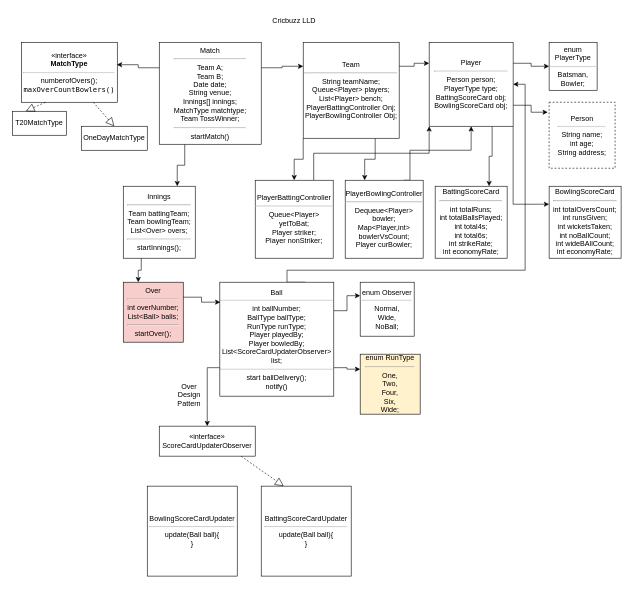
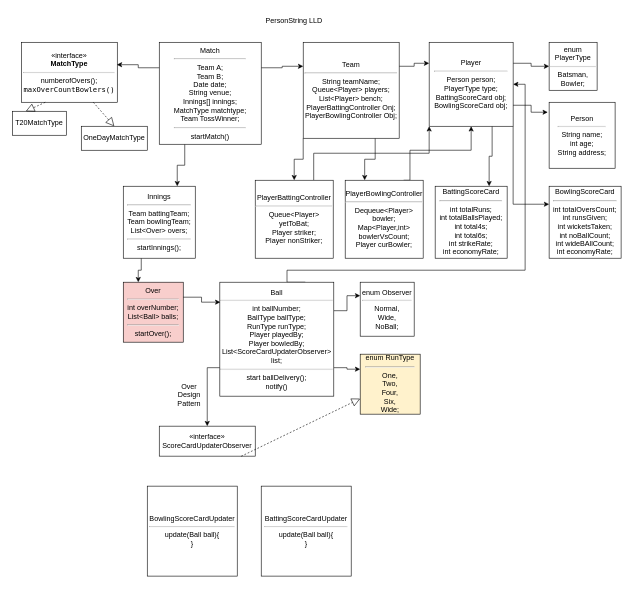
  <mxCell id="0" />
  <mxCell id="1" parent="0" />
- <mxCell id="2" value="Cricbuzz LLD" style="text;html=1;align=center;verticalAlign=middle;whiteSpace=wrap;rounded=0;" vertex="1" parent="1"><mxGeometry x="385" y="20" width="210" height="30" as="geometry" /></mxCell>
+ <mxCell id="2" value="PersonString LLD" style="text;html=1;align=center;verticalAlign=middle;whiteSpace=wrap;rounded=0;" vertex="1" parent="1"><mxGeometry x="385" y="20" width="210" height="30" as="geometry" /></mxCell>
  <mxCell id="3" style="edgeStyle=orthogonalEdgeStyle;rounded=0;orthogonalLoop=1;jettySize=auto;html=1;exitX=1;exitY=0.25;exitDx=0;exitDy=0;entryX=0;entryY=0.25;entryDx=0;entryDy=0;" edge="1" parent="1" source="5" target="15"><mxGeometry relative="1" as="geometry" /></mxCell>
  <mxCell id="4" style="edgeStyle=orthogonalEdgeStyle;rounded=0;orthogonalLoop=1;jettySize=auto;html=1;exitX=0.25;exitY=1;exitDx=0;exitDy=0;entryX=0.75;entryY=0;entryDx=0;entryDy=0;" edge="1" parent="1" source="5" target="30"><mxGeometry relative="1" as="geometry" /></mxCell>
  <mxCell id="5" value="Match&lt;hr&gt;Team A;&lt;div&gt;Team B;&lt;/div&gt;&lt;div&gt;Date date;&lt;/div&gt;&lt;div&gt;String venue;&lt;/div&gt;&lt;div&gt;Innings[] innings;&lt;/div&gt;&lt;div&gt;MatchType matchtype;&lt;/div&gt;&lt;div&gt;Team TossWinner;&lt;/div&gt;&lt;div&gt;&lt;hr&gt;startMatch()&lt;/div&gt;" style="whiteSpace=wrap;html=1;aspect=fixed;" vertex="1" parent="1"><mxGeometry x="265" width="170" height="170" as="geometry" y="70" /></mxCell>
  <mxCell id="6" value="«interface»&lt;br&gt;&lt;b&gt;MatchType&lt;/b&gt;&lt;hr&gt;numberofOvers();&lt;div&gt;&lt;code&gt;maxOverCountBowlers()&lt;/code&gt;&lt;br&gt;&lt;/div&gt;" style="html=1;whiteSpace=wrap;" vertex="1" parent="1"><mxGeometry x="35" width="160" height="100" as="geometry" y="70" /></mxCell>
  <mxCell id="7" value="OneDayMatchType" style="rounded=0;whiteSpace=wrap;html=1;" vertex="1" parent="1"><mxGeometry x="135" y="210" width="110" height="40" as="geometry" /></mxCell>
  <mxCell id="8" value="T20MatchType" style="rounded=0;whiteSpace=wrap;html=1;" vertex="1" parent="1"><mxGeometry x="20" y="185" width="90" height="40" as="geometry" /></mxCell>
  <mxCell id="9" value="" style="endArrow=block;dashed=1;endFill=0;endSize=12;html=1;rounded=0;exitX=0.25;exitY=1;exitDx=0;exitDy=0;entryX=0.25;entryY=0;entryDx=0;entryDy=0;" edge="1" parent="1" source="6" target="8"><mxGeometry width="160" relative="1" as="geometry"><mxPoint x="485" y="330" as="sourcePoint" /><mxPoint x="645" y="330" as="targetPoint" /></mxGeometry></mxCell>
  <mxCell id="10" value="" style="endArrow=block;dashed=1;endFill=0;endSize=12;html=1;rounded=0;exitX=0.75;exitY=1;exitDx=0;exitDy=0;entryX=0.5;entryY=0;entryDx=0;entryDy=0;" edge="1" parent="1" source="6" target="7"><mxGeometry width="160" relative="1" as="geometry"><mxPoint x="85" y="180" as="sourcePoint" /><mxPoint x="68" y="220" as="targetPoint" /></mxGeometry></mxCell>
  <mxCell id="11" style="edgeStyle=orthogonalEdgeStyle;rounded=0;orthogonalLoop=1;jettySize=auto;html=1;exitX=0;exitY=0.25;exitDx=0;exitDy=0;entryX=0.996;entryY=0.374;entryDx=0;entryDy=0;entryPerimeter=0;" edge="1" parent="1" source="5" target="6"><mxGeometry relative="1" as="geometry" /></mxCell>
  <mxCell id="12" style="edgeStyle=orthogonalEdgeStyle;rounded=0;orthogonalLoop=1;jettySize=auto;html=1;exitX=1;exitY=0.25;exitDx=0;exitDy=0;entryX=0;entryY=0.25;entryDx=0;entryDy=0;" edge="1" parent="1" source="15" target="19"><mxGeometry relative="1" as="geometry" /></mxCell>
  <mxCell id="13" style="edgeStyle=orthogonalEdgeStyle;rounded=0;orthogonalLoop=1;jettySize=auto;html=1;exitX=0;exitY=1;exitDx=0;exitDy=0;entryX=0.5;entryY=0;entryDx=0;entryDy=0;" edge="1" parent="1" source="15" target="26"><mxGeometry relative="1" as="geometry" /></mxCell>
  <mxCell id="14" style="edgeStyle=orthogonalEdgeStyle;rounded=0;orthogonalLoop=1;jettySize=auto;html=1;exitX=0.75;exitY=1;exitDx=0;exitDy=0;entryX=0.25;entryY=0;entryDx=0;entryDy=0;" edge="1" parent="1" source="15" target="28"><mxGeometry relative="1" as="geometry" /></mxCell>
  <mxCell id="15" value="Team&lt;hr&gt;String teamName;&lt;div&gt;Queue&amp;lt;Player&amp;gt; players;&lt;/div&gt;&lt;div&gt;List&amp;lt;Player&amp;gt; bench;&lt;/div&gt;&lt;div&gt;PlayerBattingController Onj;&lt;/div&gt;&lt;div&gt;PlayerBowlingController Obj;&lt;/div&gt;" style="whiteSpace=wrap;html=1;aspect=fixed;" vertex="1" parent="1"><mxGeometry x="505" width="160" height="160" as="geometry" y="70" /></mxCell>
  <mxCell id="16" style="edgeStyle=orthogonalEdgeStyle;rounded=0;orthogonalLoop=1;jettySize=auto;html=1;exitX=1;exitY=0.25;exitDx=0;exitDy=0;entryX=0;entryY=0.5;entryDx=0;entryDy=0;" edge="1" parent="1" source="19" target="20"><mxGeometry relative="1" as="geometry" /></mxCell>
  <mxCell id="17" style="edgeStyle=orthogonalEdgeStyle;rounded=0;orthogonalLoop=1;jettySize=auto;html=1;exitX=0.75;exitY=1;exitDx=0;exitDy=0;entryX=0.75;entryY=0;entryDx=0;entryDy=0;" edge="1" parent="1" source="19" target="24"><mxGeometry relative="1" as="geometry" /></mxCell>
  <mxCell id="18" style="edgeStyle=orthogonalEdgeStyle;rounded=0;orthogonalLoop=1;jettySize=auto;html=1;exitX=1;exitY=1;exitDx=0;exitDy=0;entryX=0;entryY=0.25;entryDx=0;entryDy=0;" edge="1" parent="1" source="19" target="23"><mxGeometry relative="1" as="geometry" /></mxCell>
  <mxCell id="19" value="Player&lt;hr&gt;Person person;&lt;div&gt;PlayerType type;&lt;/div&gt;&lt;div&gt;BattingScoreCard obj;&lt;/div&gt;&lt;div&gt;BowlingScoreCard obj;&lt;/div&gt;" style="whiteSpace=wrap;html=1;aspect=fixed;" vertex="1" parent="1"><mxGeometry x="715" width="140" height="140" as="geometry" y="70" /></mxCell>
  <mxCell id="20" value="enum PlayerType&lt;hr&gt;Batsman,&lt;div&gt;Bowler;&lt;/div&gt;" style="whiteSpace=wrap;html=1;aspect=fixed;" vertex="1" parent="1"><mxGeometry x="915" width="80" height="80" as="geometry" y="70" /></mxCell>
- <mxCell id="21" value="Person&lt;hr&gt;String name;&lt;div&gt;int age;&lt;/div&gt;&lt;div&gt;String address;&lt;/div&gt;" style="whiteSpace=wrap;html=1;aspect=fixed;dashed=1;" vertex="1" parent="1"><mxGeometry x="915" y="170" width="110" height="110" as="geometry" /></mxCell>
+ <mxCell id="21" value="Person&lt;hr&gt;String name;&lt;div&gt;int age;&lt;/div&gt;&lt;div&gt;String address;&lt;/div&gt;" style="whiteSpace=wrap;html=1;aspect=fixed;" vertex="1" parent="1"><mxGeometry x="915" y="170" width="110" height="110" as="geometry" /></mxCell>
  <mxCell id="22" style="edgeStyle=orthogonalEdgeStyle;rounded=0;orthogonalLoop=1;jettySize=auto;html=1;exitX=1;exitY=0.75;exitDx=0;exitDy=0;entryX=-0.02;entryY=0.151;entryDx=0;entryDy=0;entryPerimeter=0;" edge="1" parent="1" source="19" target="21"><mxGeometry relative="1" as="geometry" /></mxCell>
  <mxCell id="23" value="BowlingScoreCard&lt;hr&gt;int totalOversCount;&lt;div&gt;int runsGiven;&lt;/div&gt;&lt;div&gt;int wicketsTaken;&lt;/div&gt;&lt;div&gt;int noBallCount;&lt;/div&gt;&lt;div&gt;int wideBAllCount;&lt;/div&gt;&lt;div&gt;int economyRate;&lt;/div&gt;" style="whiteSpace=wrap;html=1;aspect=fixed;" vertex="1" parent="1"><mxGeometry x="915" y="310" width="120" height="120" as="geometry" /></mxCell>
  <mxCell id="24" value="BattingScoreCard&lt;hr&gt;int totalRuns;&lt;div&gt;int totalBallsPlayed;&lt;/div&gt;&lt;div&gt;int total4s;&lt;/div&gt;&lt;div&gt;int total6s;&lt;/div&gt;&lt;div&gt;int strikeRate;&lt;/div&gt;&lt;div&gt;int economyRate;&lt;/div&gt;" style="whiteSpace=wrap;html=1;aspect=fixed;" vertex="1" parent="1"><mxGeometry x="725" y="310" width="120" height="120" as="geometry" /></mxCell>
  <mxCell id="25" style="edgeStyle=orthogonalEdgeStyle;rounded=0;orthogonalLoop=1;jettySize=auto;html=1;exitX=0.75;exitY=0;exitDx=0;exitDy=0;entryX=0;entryY=1;entryDx=0;entryDy=0;" edge="1" parent="1" source="26" target="19"><mxGeometry relative="1" as="geometry" /></mxCell>
  <mxCell id="26" value="PlayerBattingController&lt;hr&gt;Queue&amp;lt;Player&amp;gt; yetToBat;&lt;div&gt;Player striker;&lt;/div&gt;&lt;div&gt;Player nonStriker;&lt;/div&gt;" style="whiteSpace=wrap;html=1;aspect=fixed;" vertex="1" parent="1"><mxGeometry x="425" y="300" width="130" height="130" as="geometry" /></mxCell>
  <mxCell id="27" style="edgeStyle=orthogonalEdgeStyle;rounded=0;orthogonalLoop=1;jettySize=auto;html=1;exitX=0.75;exitY=0;exitDx=0;exitDy=0;entryX=0.5;entryY=1;entryDx=0;entryDy=0;" edge="1" parent="1" source="28" target="19"><mxGeometry relative="1" as="geometry"><Array as="points"><mxPoint x="683" y="250" /><mxPoint x="785" y="250" /></Array></mxGeometry></mxCell>
  <mxCell id="28" value="PlayerBowlingController&lt;hr&gt;Dequeue&amp;lt;Player&amp;gt; bowler;&lt;div&gt;Map&amp;lt;Player,int&amp;gt; bowlerVsCount;&lt;/div&gt;&lt;div&gt;Player curBowler;&lt;/div&gt;" style="whiteSpace=wrap;html=1;aspect=fixed;" vertex="1" parent="1"><mxGeometry x="575" y="300" width="130" height="130" as="geometry" /></mxCell>
  <mxCell id="29" style="edgeStyle=orthogonalEdgeStyle;rounded=0;orthogonalLoop=1;jettySize=auto;html=1;exitX=0.25;exitY=1;exitDx=0;exitDy=0;entryX=0.25;entryY=0;entryDx=0;entryDy=0;" edge="1" parent="1" source="30" target="31"><mxGeometry relative="1" as="geometry" /></mxCell>
  <mxCell id="30" value="Innings&lt;hr&gt;Team battingTeam;&lt;div&gt;Team bowlingTeam;&lt;/div&gt;&lt;div&gt;List&amp;lt;Over&amp;gt; overs;&lt;/div&gt;&lt;hr&gt;startInnings();" style="whiteSpace=wrap;html=1;aspect=fixed;" vertex="1" parent="1"><mxGeometry x="205" y="310" width="120" height="120" as="geometry" /></mxCell>
  <mxCell id="31" value="Over&lt;hr&gt;int overNumber;&lt;div&gt;List&amp;lt;Ball&amp;gt; balls;&lt;/div&gt;&lt;div&gt;&lt;hr&gt;startOver();&lt;/div&gt;" style="whiteSpace=wrap;html=1;aspect=fixed;fillColor=#f8cecc;" vertex="1" parent="1"><mxGeometry x="205" y="470" width="100" height="100" as="geometry" /></mxCell>
  <mxCell id="32" style="edgeStyle=orthogonalEdgeStyle;rounded=0;orthogonalLoop=1;jettySize=auto;html=1;exitX=0.75;exitY=0;exitDx=0;exitDy=0;entryX=1;entryY=0.5;entryDx=0;entryDy=0;" edge="1" parent="1" source="36" target="19"><mxGeometry relative="1" as="geometry"><Array as="points"><mxPoint x="478" y="450" /><mxPoint x="875" y="450" /><mxPoint x="875" y="140" /></Array></mxGeometry></mxCell>
  <mxCell id="33" style="edgeStyle=orthogonalEdgeStyle;rounded=0;orthogonalLoop=1;jettySize=auto;html=1;exitX=1;exitY=0.25;exitDx=0;exitDy=0;entryX=0;entryY=0.25;entryDx=0;entryDy=0;" edge="1" parent="1" source="36" target="38"><mxGeometry relative="1" as="geometry" /></mxCell>
  <mxCell id="34" style="edgeStyle=orthogonalEdgeStyle;rounded=0;orthogonalLoop=1;jettySize=auto;html=1;exitX=1;exitY=0.75;exitDx=0;exitDy=0;entryX=0;entryY=0.25;entryDx=0;entryDy=0;" edge="1" parent="1" source="36" target="39"><mxGeometry relative="1" as="geometry" /></mxCell>
  <mxCell id="35" style="edgeStyle=orthogonalEdgeStyle;rounded=0;orthogonalLoop=1;jettySize=auto;html=1;exitX=0;exitY=0.75;exitDx=0;exitDy=0;entryX=0.5;entryY=0;entryDx=0;entryDy=0;" edge="1" parent="1" source="36" target="40"><mxGeometry relative="1" as="geometry" /></mxCell>
  <mxCell id="36" value="Ball&lt;hr&gt;int ballNumber;&lt;div&gt;BallType ballType;&lt;/div&gt;&lt;div&gt;RunType runType;&lt;/div&gt;&lt;div&gt;Player playedBy;&lt;/div&gt;&lt;div&gt;Player bowledBy;&lt;/div&gt;&lt;div&gt;List&amp;lt;ScoreCardUpdaterObserver&amp;gt; list;&lt;/div&gt;&lt;hr&gt;start ballDelivery();&lt;div&gt;notify()&lt;/div&gt;" style="whiteSpace=wrap;html=1;aspect=fixed;" vertex="1" parent="1"><mxGeometry x="366" y="470" width="190" height="190" as="geometry" /></mxCell>
  <mxCell id="37" style="edgeStyle=orthogonalEdgeStyle;rounded=0;orthogonalLoop=1;jettySize=auto;html=1;exitX=1;exitY=0.25;exitDx=0;exitDy=0;entryX=0.004;entryY=0.175;entryDx=0;entryDy=0;entryPerimeter=0;" edge="1" parent="1" source="31" target="36"><mxGeometry relative="1" as="geometry" /></mxCell>
  <mxCell id="38" value="enum Observer&lt;hr&gt;Normal,&lt;div&gt;Wide,&lt;/div&gt;&lt;div&gt;NoBall;&lt;/div&gt;" style="whiteSpace=wrap;html=1;aspect=fixed;" vertex="1" parent="1"><mxGeometry x="600" y="470" width="90" height="90" as="geometry" /></mxCell>
  <mxCell id="39" value="enum RunType&lt;hr&gt;One,&lt;div&gt;Two,&lt;/div&gt;&lt;div&gt;Four,&lt;/div&gt;&lt;div&gt;Six,&lt;/div&gt;&lt;div&gt;Wide;&lt;/div&gt;" style="whiteSpace=wrap;html=1;aspect=fixed;fillColor=#fff2cc;" vertex="1" parent="1"><mxGeometry x="600" y="590" width="100" height="100" as="geometry" /></mxCell>
  <mxCell id="40" value="«interface»&lt;br&gt;&lt;div&gt;ScoreCardUpdaterObserver&lt;/div&gt;" style="html=1;whiteSpace=wrap;" vertex="1" parent="1"><mxGeometry x="265" y="710" width="160" height="50" as="geometry" /></mxCell>
  <mxCell id="41" value="BowlingScoreCardUpdater&lt;hr&gt;update(Ball ball){&lt;div&gt;}&lt;/div&gt;" style="whiteSpace=wrap;html=1;aspect=fixed;" vertex="1" parent="1"><mxGeometry x="245" y="810" width="150" height="150" as="geometry" /></mxCell>
  <mxCell id="42" value="BattingScoreCardUpdater&lt;hr&gt;update(Ball ball){&lt;div&gt;}&lt;/div&gt;" style="whiteSpace=wrap;html=1;aspect=fixed;" vertex="1" parent="1"><mxGeometry x="435" y="810" width="150" height="150" as="geometry" /></mxCell>
- <mxCell id="43" value="" style="endArrow=block;dashed=1;endFill=0;endSize=12;html=1;rounded=0;exitX=0.854;exitY=1.004;exitDx=0;exitDy=0;entryX=0.25;entryY=0;entryDx=0;entryDy=0;exitPerimeter=0;" edge="1" parent="1" source="40" target="42"><mxGeometry width="160" relative="1" as="geometry"><mxPoint x="315" y="770" as="sourcePoint" /><mxPoint x="293" y="820" as="targetPoint" /></mxGeometry></mxCell>
+ <mxCell id="43" value="" style="endArrow=block;dashed=1;endFill=0;endSize=12;html=1;rounded=0;exitX=0.854;exitY=1.004;exitDx=0;exitDy=0;exitPerimeter=0;" edge="1" parent="1" source="40" target="39"><mxGeometry width="160" relative="1" as="geometry"><mxPoint x="315" y="770" as="sourcePoint" /><mxPoint x="293" y="820" as="targetPoint" /></mxGeometry></mxCell>
  <mxCell id="44" value="Over Design Pattern&lt;div&gt;&lt;br&gt;&lt;/div&gt;" style="text;html=1;align=center;verticalAlign=middle;whiteSpace=wrap;rounded=0;" vertex="1" parent="1"><mxGeometry x="285" y="650" width="60" height="30" as="geometry" /></mxCell>
